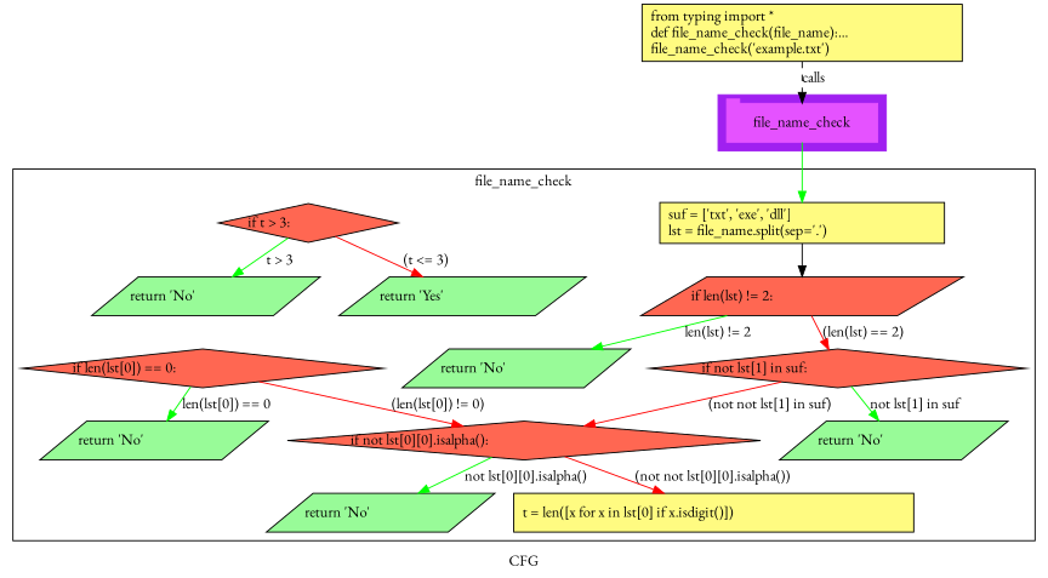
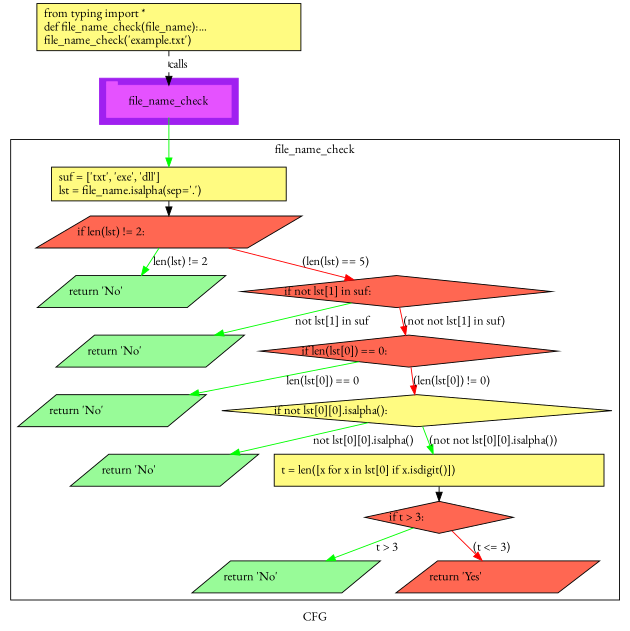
  digraph {
    compound=True
    fontname="EB Garamond"
    label=CFG
    pack=False
    rankdir=TB
    ranksep=0.02
    node [fontname="EB Garamond" shape=parallelogram style="filled,solid" fillcolor="#98fb98"]
    edge [color=green fontname="EB Garamond"]
    n1 [color="#E552FF" height=0.5 label=file_name_check linenum="[18]" shape=tab style=filled width=1.9444 fillcolor=""]
-   n2 [fillcolor="#FFFB81" height=0.52778 label="suf = ['txt', 'exe', 'dll']\llst = file_name.split(sep='.')\l" linenum="[3, 4]" shape=rectangle width=3.6667]
+   n2 [fillcolor="#FFFB81" height=0.52778 label="suf = ['txt', 'exe', 'dll']\llst = file_name.isalpha(sep='.')\l" linenum="[3, 4]" shape=rectangle width=3.6667]
    n3 [fillcolor="#FF6752" height=0.5 label="if len(lst) != 2:\l" linenum="[5]" width=4.0085]
    n4 [height=0.5 label="return 'No'\l" linenum="[6]" width=2.8323]
    n5 [fillcolor="#FF6752" height=0.5 label="if not lst[1] in suf:\l" linenum="[7]" shape=diamond width=4.8511]
    n6 [height=0.5 label="return 'No'\l" linenum="[8]" width=2.8323]
    n7 [fillcolor="#FF6752" height=0.5 label="if len(lst[0]) == 0:\l" linenum="[9]" shape=diamond width=4.6469]
    n8 [height=0.5 label="return 'No'\l" linenum="[10]" width=2.8323]
-   n9 [fillcolor="#FF6752" height=0.5 label="if not lst[0][0].isalpha():\l" linenum="[11]" shape=diamond width=6.1022]
+   n9 [fillcolor="#FFFB81" height=0.5 label="if not lst[0][0].isalpha():\l" linenum="[11]" shape=diamond width=6.1022]
    n10 [height=0.5 label="return 'No'\l" linenum="[12]" width=2.8323]
    n11 [fillcolor="#FFFB81" height=0.5 label="t = len([x for x in lst[0] if x.isdigit()])\l" linenum="[13]" shape=rectangle width=5.1528]
    n12 [fillcolor="#FF6752" height=0.5 label="if t > 3:\l" linenum="[14]" shape=diamond width=2.3234]
    n13 [height=0.5 label="return 'No'\l" linenum="[15]" width=2.8323]
-   n14 [height=0.5 label="return 'Yes'\l" linenum="[16]" width=3.0706]
+   n14 [fillcolor="#FF6752" height=0.5 label="return 'Yes'\l" linenum="[16]" width=3.0706]
    n15 [fillcolor="#FFFB81" height=0.73611 label="from typing import *\ldef file_name_check(file_name):...\lfile_name_check('example.txt')\l" linenum="[1]" shape=rectangle width=4.125]
    subgraph cluster_1 {
      color=purple
      compound=true
      label=""
      shape=tab
      style=filled
      n1
    }
    subgraph cluster_2 {
      label=file_name_check
      n2
      n3
      n4
      n5
      n6
      n7
      n8
      n9
      n10
      n11
      n12
      n13
      n14
      subgraph cluster_3 {
        color=purple
        compound=true
        label=""
        shape=tab
        style=filled
      }
      subgraph cluster_4 {
        color=purple
        compound=true
        label=""
        shape=tab
        style=filled
      }
      subgraph cluster_5 {
        color=purple
        compound=true
        label=""
        shape=tab
        style=filled
      }
      subgraph cluster_6 {
        color=purple
        compound=true
        label=""
        shape=tab
        style=filled
      }
    }
    n1 -> n2
    n2 -> n3 [color=black]
    n3 -> n4 [label="len(lst) != 2"]
-   n3 -> n5 [color=red label="(len(lst) == 2)"]
+   n3 -> n5 [color=red label="(len(lst) == 5)"]
    n5 -> n6 [label="not lst[1] in suf"]
-   n5 -> n9 [color=red label="(not not lst[1] in suf)"]
+   n5 -> n7 [color=red label="(not not lst[1] in suf)"]
    n7 -> n8 [label="len(lst[0]) == 0"]
    n7 -> n9 [color=red label="(len(lst[0]) != 0)"]
    n9 -> n10 [label="not lst[0][0].isalpha()"]
-   n9 -> n11 [color=red label="(not not lst[0][0].isalpha())"]
+   n9 -> n11 [label="(not not lst[0][0].isalpha())"]
+   n11 -> n12 [color=black]
    n12 -> n13 [label="t > 3"]
    n12 -> n14 [color=red label="(t <= 3)"]
    n15 -> n1 [label=calls style=dashed color=""]
  }
